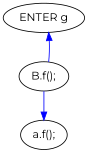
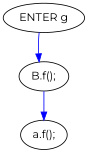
  digraph {
    fontname=Montserrat
    node [fontname=Montserrat]
    edge [color=blue fontname=Montserrat]
    n1 [label="ENTER g"]
    n2 [label="B.f();"]
    n3 [label="a.f();"]
-   n2 -> n1
+   n1 -> n2
    n2 -> n3
  }
